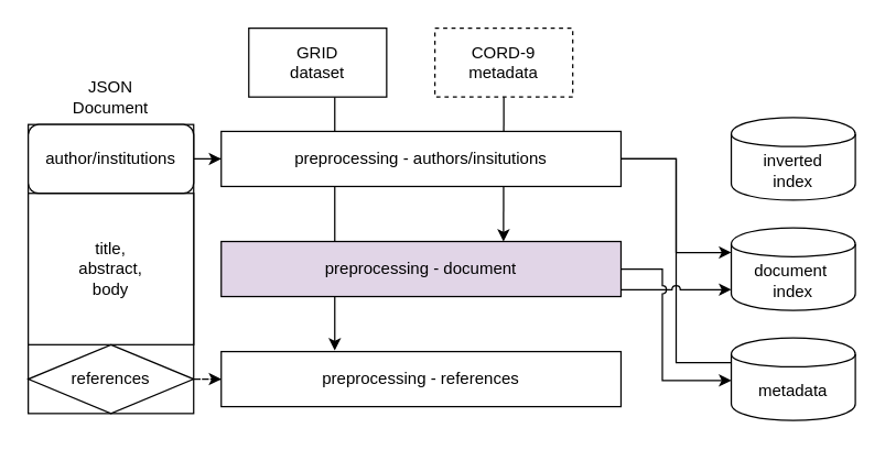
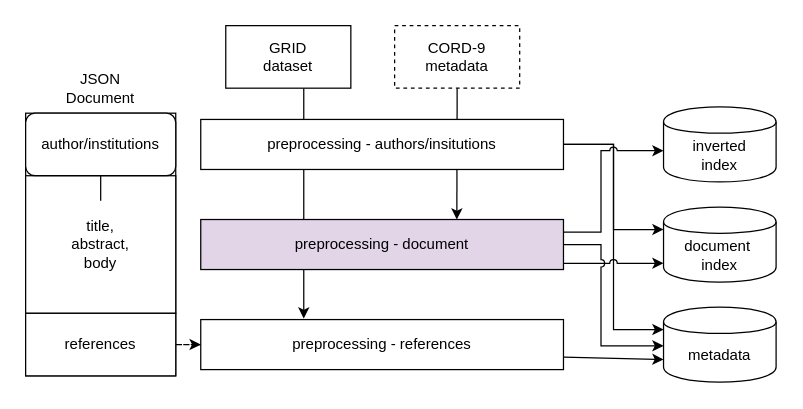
  <mxCell id="0" />
  <mxCell id="1" parent="0" />
  <mxCell id="2" value="" style="rounded=0;whiteSpace=wrap;html=1;" vertex="1" parent="1"><mxGeometry x="20" y="90" width="120" height="210" as="geometry" /></mxCell>
  <mxCell id="3" value="title,&lt;br&gt;abstract,&lt;br&gt;body" style="rounded=0;whiteSpace=wrap;html=1;" vertex="1" parent="1"><mxGeometry x="20" y="140" width="120" height="110" as="geometry" /></mxCell>
- <mxCell id="4" value="" style="edgeStyle=orthogonalEdgeStyle;rounded=0;orthogonalLoop=1;jettySize=auto;html=1;" edge="1" parent="1" source="5" target="16"><mxGeometry relative="1" as="geometry" /></mxCell>
+ <mxCell id="4" value="" style="edgeStyle=orthogonalEdgeStyle;rounded=0;orthogonalLoop=1;jettySize=auto;html=1;" edge="1" parent="1" source="5" target="3"><mxGeometry relative="1" as="geometry" /></mxCell>
  <mxCell id="5" value="author/institutions" style="whiteSpace=wrap;html=1;rounded=1;" vertex="1" parent="1"><mxGeometry x="20" y="90" width="120" height="50" as="geometry" /></mxCell>
  <mxCell id="6" value="" style="edgeStyle=orthogonalEdgeStyle;rounded=0;orthogonalLoop=1;jettySize=auto;html=1;dashed=1;" edge="1" parent="1" source="7" target="8"><mxGeometry relative="1" as="geometry" /></mxCell>
- <mxCell id="7" value="references" style="rhombus;whiteSpace=wrap;html=1;" vertex="1" parent="1"><mxGeometry x="20" y="250" width="120" height="50" as="geometry" /></mxCell>
+ <mxCell id="7" value="references" style="rounded=0;whiteSpace=wrap;html=1;" vertex="1" parent="1"><mxGeometry x="20" y="250" width="120" height="50" as="geometry" /></mxCell>
  <mxCell id="8" value="preprocessing - references" style="rounded=0;whiteSpace=wrap;html=1;" vertex="1" parent="1"><mxGeometry x="160" y="255" width="290" height="40" as="geometry" /></mxCell>
  <mxCell id="9" value="JSON Document" style="text;html=1;strokeColor=none;fillColor=none;align=center;verticalAlign=middle;whiteSpace=wrap;rounded=0;" vertex="1" parent="1"><mxGeometry x="60" y="60" width="40" height="20" as="geometry" /></mxCell>
  <mxCell id="10" style="edgeStyle=orthogonalEdgeStyle;rounded=0;orthogonalLoop=1;jettySize=auto;html=1;entryX=0.284;entryY=-0.02;entryDx=0;entryDy=0;entryPerimeter=0;" edge="1" parent="1" source="11" target="8"><mxGeometry relative="1" as="geometry"><Array as="points"><mxPoint x="242" y="254" /></Array></mxGeometry></mxCell>
  <mxCell id="11" value="GRID &lt;br&gt;dataset" style="rounded=0;whiteSpace=wrap;html=1;" vertex="1" parent="1"><mxGeometry x="180" y="20" width="100" height="50" as="geometry" /></mxCell>
  <mxCell id="12" style="edgeStyle=orthogonalEdgeStyle;rounded=0;jumpStyle=arc;orthogonalLoop=1;jettySize=auto;html=1;entryX=0.706;entryY=0;entryDx=0;entryDy=0;entryPerimeter=0;" edge="1" parent="1" source="13" target="19"><mxGeometry relative="1" as="geometry"><Array as="points" /></mxGeometry></mxCell>
  <mxCell id="13" value="CORD-9 metadata" style="rounded=0;whiteSpace=wrap;html=1;dashed=1;" vertex="1" parent="1"><mxGeometry x="315" y="20" width="100" height="50" as="geometry" /></mxCell>
- <mxCell id="14" style="edgeStyle=orthogonalEdgeStyle;rounded=0;orthogonalLoop=1;jettySize=auto;html=1;entryX=0;entryY=0.3;entryDx=0;entryDy=0;endArrow=none;" edge="1" parent="1" source="16" target="22"><mxGeometry relative="1" as="geometry" /></mxCell>
+ <mxCell id="14" style="edgeStyle=orthogonalEdgeStyle;rounded=0;orthogonalLoop=1;jettySize=auto;html=1;entryX=0;entryY=0.3;entryDx=0;entryDy=0;" edge="1" parent="1" source="16" target="22"><mxGeometry relative="1" as="geometry" /></mxCell>
  <mxCell id="15" style="edgeStyle=orthogonalEdgeStyle;rounded=0;orthogonalLoop=1;jettySize=auto;html=1;entryX=0;entryY=0.3;entryDx=0;entryDy=0;" edge="1" parent="1" source="16" target="21"><mxGeometry relative="1" as="geometry" /></mxCell>
  <mxCell id="16" value="preprocessing - authors/insitutions" style="rounded=0;whiteSpace=wrap;html=1;" vertex="1" parent="1"><mxGeometry x="160" y="95" width="290" height="40" as="geometry" /></mxCell>
  <mxCell id="17" style="edgeStyle=orthogonalEdgeStyle;rounded=0;orthogonalLoop=1;jettySize=auto;html=1;jumpStyle=arc;" edge="1" parent="1" source="19" target="21"><mxGeometry relative="1" as="geometry"><Array as="points"><mxPoint x="510" y="210" /><mxPoint x="510" y="210" /></Array></mxGeometry></mxCell>
+ <mxCell id="18" style="edgeStyle=orthogonalEdgeStyle;rounded=0;orthogonalLoop=1;jettySize=auto;html=1;entryX=0;entryY=0.583;entryDx=0;entryDy=0;jumpStyle=arc;entryPerimeter=0;exitX=1;exitY=0.25;exitDx=0;exitDy=0;" edge="1" parent="1" source="19" target="20"><mxGeometry relative="1" as="geometry"><Array as="points"><mxPoint x="480" y="185" /><mxPoint x="480" y="120" /></Array></mxGeometry></mxCell>
  <mxCell id="19" value="preprocessing - document" style="rounded=0;whiteSpace=wrap;html=1;fillColor=#e1d5e7;" vertex="1" parent="1"><mxGeometry x="160" y="175" width="290" height="40" as="geometry" /></mxCell>
  <mxCell id="20" value="inverted&lt;br&gt;index" style="shape=cylinder;whiteSpace=wrap;html=1;boundedLbl=1;backgroundOutline=1;" vertex="1" parent="1"><mxGeometry x="530" y="85" width="90" height="60" as="geometry" /></mxCell>
  <mxCell id="21" value="document&amp;nbsp;&lt;br&gt;index" style="shape=cylinder;whiteSpace=wrap;html=1;boundedLbl=1;backgroundOutline=1;" vertex="1" parent="1"><mxGeometry x="530" y="165" width="90" height="60" as="geometry" /></mxCell>
  <mxCell id="22" value="metadata" style="shape=cylinder;whiteSpace=wrap;html=1;boundedLbl=1;backgroundOutline=1;" vertex="1" parent="1"><mxGeometry x="530" y="245" width="90" height="60" as="geometry" /></mxCell>
+ <mxCell id="23" value="" style="endArrow=classic;html=1;entryX=0;entryY=0.7;entryDx=0;entryDy=0;exitX=1;exitY=0.75;exitDx=0;exitDy=0;" edge="1" parent="1" source="8" target="22"><mxGeometry width="50" height="50" relative="1" as="geometry"><mxPoint x="460" y="270" as="sourcePoint" /><mxPoint x="510" y="220" as="targetPoint" /></mxGeometry></mxCell>
  <mxCell id="24" value="" style="endArrow=classic;html=1;entryX=0;entryY=0.7;entryDx=0;entryDy=0;exitX=1;exitY=0.5;exitDx=0;exitDy=0;rounded=0;jumpStyle=arc;" edge="1" parent="1" source="19"><mxGeometry width="50" height="50" relative="1" as="geometry"><mxPoint x="450" y="274" as="sourcePoint" /><mxPoint x="530" y="276" as="targetPoint" /><Array as="points"><mxPoint x="480" y="195" /><mxPoint x="480" y="276" /></Array></mxGeometry></mxCell>
